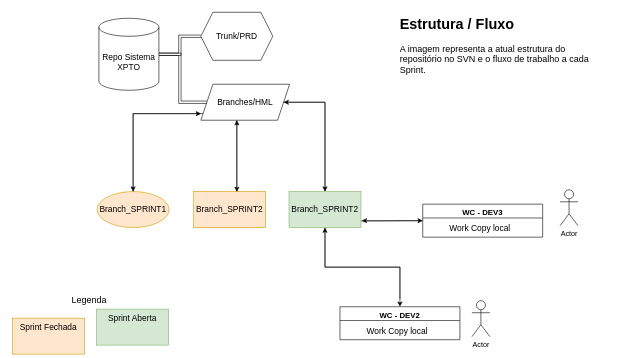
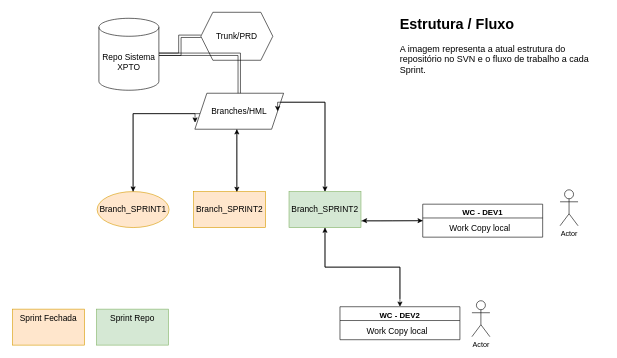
  <mxCell id="0" />
  <mxCell id="1" parent="0" />
  <mxCell id="2" value="&lt;font style=&quot;font-size: 14px;&quot;&gt;Trunk/PRD&lt;/font&gt;" style="shape=hexagon;perimeter=hexagonPerimeter2;whiteSpace=wrap;html=1;fixedSize=1;" parent="1" vertex="1"><mxGeometry x="334" y="20" width="120" height="80" as="geometry" /></mxCell>
  <mxCell id="3" value="&lt;font style=&quot;font-size: 14px;&quot;&gt;Branch_SPRINT1&lt;/font&gt;" style="ellipse;whiteSpace=wrap;html=1;fillColor=#ffe6cc;strokeColor=#d79b00;" parent="1" vertex="1"><mxGeometry x="161" y="319" width="120" height="60" as="geometry" /></mxCell>
  <mxCell id="4" style="edgeStyle=orthogonalEdgeStyle;rounded=0;orthogonalLoop=1;jettySize=auto;html=1;" parent="1" source="5" target="8" edge="1"><mxGeometry relative="1" as="geometry"><mxPoint x="382" y="205.471" as="targetPoint" /><Array as="points"><mxPoint x="394" y="290" /><mxPoint x="394" y="290" /></Array></mxGeometry></mxCell>
  <mxCell id="5" value="&lt;font style=&quot;font-size: 14px;&quot;&gt;Branch_SPRINT2&lt;/font&gt;" style="rounded=0;whiteSpace=wrap;html=1;fillColor=#ffe6cc;strokeColor=#d79b00;" parent="1" vertex="1"><mxGeometry x="322" y="319" width="120" height="60" as="geometry" /></mxCell>
  <mxCell id="6" style="edgeStyle=orthogonalEdgeStyle;rounded=0;orthogonalLoop=1;jettySize=auto;html=1;" parent="1" source="8" target="3" edge="1"><mxGeometry relative="1" as="geometry"><Array as="points"><mxPoint x="221" y="189" /></Array></mxGeometry></mxCell>
  <mxCell id="7" style="edgeStyle=orthogonalEdgeStyle;rounded=0;orthogonalLoop=1;jettySize=auto;html=1;entryX=0.5;entryY=0;entryDx=0;entryDy=0;" parent="1" source="8" target="12" edge="1"><mxGeometry relative="1" as="geometry"><Array as="points"><mxPoint x="541" y="170" /></Array></mxGeometry></mxCell>
- <mxCell id="8" value="&lt;font style=&quot;font-size: 14px;&quot;&gt;Branches/HML&lt;/font&gt;" style="shape=parallelogram;perimeter=parallelogramPerimeter;whiteSpace=wrap;html=1;fixedSize=1;" parent="1" vertex="1"><mxGeometry x="334" y="140" width="148" height="60" as="geometry" /></mxCell>
+ <mxCell id="8" value="&lt;font style=&quot;font-size: 14px;&quot;&gt;Branches/HML&lt;/font&gt;" style="shape=parallelogram;perimeter=parallelogramPerimeter;whiteSpace=wrap;html=1;fixedSize=1;" parent="1" vertex="1"><mxGeometry x="324" y="155" width="148" height="60" as="geometry" /></mxCell>
  <mxCell id="9" style="edgeStyle=orthogonalEdgeStyle;rounded=0;orthogonalLoop=1;jettySize=auto;html=1;entryX=1;entryY=0.5;entryDx=0;entryDy=0;" parent="1" source="12" target="8" edge="1"><mxGeometry relative="1" as="geometry"><Array as="points"><mxPoint x="541" y="170" /></Array></mxGeometry></mxCell>
  <mxCell id="10" style="edgeStyle=orthogonalEdgeStyle;rounded=0;orthogonalLoop=1;jettySize=auto;html=1;entryX=0;entryY=0.5;entryDx=0;entryDy=0;" parent="1" source="12" target="18" edge="1"><mxGeometry relative="1" as="geometry"><Array as="points"><mxPoint x="633" y="368" /><mxPoint x="633" y="368" /></Array></mxGeometry></mxCell>
  <mxCell id="11" style="edgeStyle=orthogonalEdgeStyle;rounded=0;orthogonalLoop=1;jettySize=auto;html=1;entryX=0.5;entryY=0;entryDx=0;entryDy=0;" parent="1" source="12" target="21" edge="1"><mxGeometry relative="1" as="geometry" /></mxCell>
  <mxCell id="12" value="&lt;font style=&quot;font-size: 14px;&quot;&gt;Branch_SPRINT2&lt;/font&gt;" style="rounded=0;whiteSpace=wrap;html=1;fillColor=#d5e8d4;strokeColor=#82b366;" parent="1" vertex="1"><mxGeometry x="481" y="319" width="120" height="60" as="geometry" /></mxCell>
  <mxCell id="13" style="edgeStyle=orthogonalEdgeStyle;rounded=0;orthogonalLoop=1;jettySize=auto;html=1;entryX=0;entryY=0.5;entryDx=0;entryDy=0;exitX=1;exitY=0.5;exitDx=0;exitDy=0;exitPerimeter=0;shape=link;" parent="1" source="15" target="2" edge="1"><mxGeometry relative="1" as="geometry" /></mxCell>
  <mxCell id="14" style="edgeStyle=orthogonalEdgeStyle;rounded=0;orthogonalLoop=1;jettySize=auto;html=1;shape=link;" parent="1" source="15" target="8" edge="1"><mxGeometry relative="1" as="geometry" /></mxCell>
  <mxCell id="15" value="&lt;font style=&quot;font-size: 14px;&quot;&gt;Repo Sistema XPTO&lt;/font&gt;" style="shape=cylinder3;whiteSpace=wrap;html=1;boundedLbl=1;backgroundOutline=1;size=15;" parent="1" vertex="1"><mxGeometry x="164" y="30" width="100" height="120" as="geometry" /></mxCell>
  <mxCell id="16" value="Actor" style="shape=umlActor;verticalLabelPosition=bottom;verticalAlign=top;outlineConnect=0;html=1;shadow=0;" parent="1" vertex="1"><mxGeometry x="933" y="316" width="30" height="60" as="geometry" /></mxCell>
  <mxCell id="17" style="edgeStyle=orthogonalEdgeStyle;rounded=0;orthogonalLoop=1;jettySize=auto;html=1;" parent="1" source="18" edge="1"><mxGeometry relative="1" as="geometry"><mxPoint x="602.471" y="367.5" as="targetPoint" /></mxGeometry></mxCell>
- <mxCell id="18" value="&lt;font style=&quot;font-size: 13px;&quot;&gt;WC - DEV3&lt;/font&gt;" style="swimlane;whiteSpace=wrap;html=1;strokeColor=default;align=center;verticalAlign=top;fontFamily=Helvetica;fontSize=12;fontColor=default;fillColor=default;" parent="1" vertex="1"><mxGeometry x="704" y="340" width="200" height="55" as="geometry" /></mxCell>
+ <mxCell id="18" value="&lt;font style=&quot;font-size: 13px;&quot;&gt;WC - DEV1&lt;/font&gt;" style="swimlane;whiteSpace=wrap;html=1;strokeColor=default;align=center;verticalAlign=top;fontFamily=Helvetica;fontSize=12;fontColor=default;fillColor=default;" parent="1" vertex="1"><mxGeometry x="704" y="340" width="200" height="55" as="geometry" /></mxCell>
  <mxCell id="19" value="&lt;font style=&quot;font-size: 14px;&quot;&gt;Work Copy local&lt;/font&gt;" style="text;html=1;align=center;verticalAlign=middle;resizable=0;points=[];autosize=1;strokeColor=none;fillColor=none;fontFamily=Helvetica;fontSize=12;fontColor=default;" parent="18" vertex="1"><mxGeometry x="35" y="26" width="120" height="29" as="geometry" /></mxCell>
  <mxCell id="20" value="Actor" style="shape=umlActor;verticalLabelPosition=bottom;verticalAlign=top;outlineConnect=0;html=1;shadow=0;" parent="1" vertex="1"><mxGeometry x="786" y="501" width="30" height="60" as="geometry" /></mxCell>
  <mxCell id="21" value="&lt;font style=&quot;font-size: 13px;&quot;&gt;WC - DEV2&lt;/font&gt;" style="swimlane;whiteSpace=wrap;html=1;strokeColor=default;align=center;verticalAlign=top;fontFamily=Helvetica;fontSize=12;fontColor=default;fillColor=default;" parent="1" vertex="1"><mxGeometry x="566" y="511" width="200" height="55" as="geometry" /></mxCell>
  <mxCell id="22" value="&lt;font style=&quot;font-size: 14px;&quot;&gt;Work Copy local&lt;/font&gt;" style="text;html=1;align=center;verticalAlign=middle;resizable=0;points=[];autosize=1;strokeColor=none;fillColor=none;fontFamily=Helvetica;fontSize=12;fontColor=default;" parent="21" vertex="1"><mxGeometry x="35" y="26" width="120" height="29" as="geometry" /></mxCell>
  <mxCell id="23" value="&lt;h1 style=&quot;margin-top: 0px;&quot;&gt;Estrutura / Fluxo&lt;/h1&gt;&lt;p&gt;&lt;font style=&quot;font-size: 15px;&quot;&gt;A imagem representa a atual estrutura do repositório no SVN e o fluxo de trabalho a cada Sprint.&lt;/font&gt;&lt;/p&gt;" style="text;html=1;whiteSpace=wrap;overflow=hidden;rounded=0;fontFamily=Helvetica;fontSize=12;fontColor=default;strokeWidth=1;" parent="1" vertex="1"><mxGeometry x="664" y="20" width="342" height="121" as="geometry" /></mxCell>
- <mxCell id="24" value="&lt;div style=&quot;&quot;&gt;&lt;span style=&quot;font-size: 14px; background-color: initial;&quot;&gt;Sprint Fechada&lt;/span&gt;&lt;/div&gt;" style="rounded=0;whiteSpace=wrap;html=1;strokeColor=#d79b00;align=center;verticalAlign=top;fontFamily=Helvetica;fontSize=12;fillColor=#ffe6cc;" parent="1" vertex="1"><mxGeometry x="20" y="530" width="120" height="60" as="geometry" /></mxCell>
- <mxCell id="25" value="&lt;font style=&quot;font-size: 14px;&quot;&gt;Sprint Aberta&lt;/font&gt;" style="rounded=0;whiteSpace=wrap;html=1;strokeColor=#82b366;align=center;verticalAlign=top;fontFamily=Helvetica;fontSize=12;fillColor=#d5e8d4;" parent="1" vertex="1"><mxGeometry x="160" y="515" width="120" height="60" as="geometry" /></mxCell>
- <mxCell id="26" value="&lt;font style=&quot;font-size: 15px;&quot;&gt;Legenda&lt;/font&gt;" style="text;html=1;align=center;verticalAlign=middle;whiteSpace=wrap;rounded=0;fontFamily=Helvetica;fontSize=12;fontColor=default;" parent="1" vertex="1"><mxGeometry x="118" y="485" width="60" height="30" as="geometry" /></mxCell>
+ <mxCell id="24" value="&lt;div style=&quot;&quot;&gt;&lt;span style=&quot;font-size: 14px; background-color: initial;&quot;&gt;Sprint Fechada&lt;/span&gt;&lt;/div&gt;" style="rounded=0;whiteSpace=wrap;html=1;strokeColor=#d79b00;align=center;verticalAlign=top;fontFamily=Helvetica;fontSize=12;fillColor=#ffe6cc;" parent="1" vertex="1"><mxGeometry x="20" y="515" width="120" height="60" as="geometry" /></mxCell>
+ <mxCell id="25" value="&lt;font style=&quot;font-size: 14px;&quot;&gt;Sprint Repo&lt;/font&gt;" style="rounded=0;whiteSpace=wrap;html=1;strokeColor=#82b366;align=center;verticalAlign=top;fontFamily=Helvetica;fontSize=12;fillColor=#d5e8d4;" parent="1" vertex="1"><mxGeometry x="160" y="515" width="120" height="60" as="geometry" /></mxCell>
  <mxCell id="27" style="edgeStyle=orthogonalEdgeStyle;rounded=0;orthogonalLoop=1;jettySize=auto;html=1;entryX=0.6;entryY=0.01;entryDx=0;entryDy=0;entryPerimeter=0;" parent="1" source="8" target="5" edge="1"><mxGeometry relative="1" as="geometry"><Array as="points"><mxPoint x="394" y="236" /><mxPoint x="394" y="236" /></Array></mxGeometry></mxCell>
  <mxCell id="28" style="edgeStyle=orthogonalEdgeStyle;rounded=0;orthogonalLoop=1;jettySize=auto;html=1;entryX=0.002;entryY=0.817;entryDx=0;entryDy=0;entryPerimeter=0;" parent="1" source="3" target="8" edge="1"><mxGeometry relative="1" as="geometry"><Array as="points"><mxPoint x="221" y="189" /></Array></mxGeometry></mxCell>
  <mxCell id="29" style="edgeStyle=orthogonalEdgeStyle;rounded=0;orthogonalLoop=1;jettySize=auto;html=1;entryX=0.5;entryY=1;entryDx=0;entryDy=0;" parent="1" target="12" edge="1"><mxGeometry relative="1" as="geometry"><mxPoint x="666" y="498" as="sourcePoint" /><Array as="points"><mxPoint x="666" y="445" /><mxPoint x="541" y="445" /></Array></mxGeometry></mxCell>
